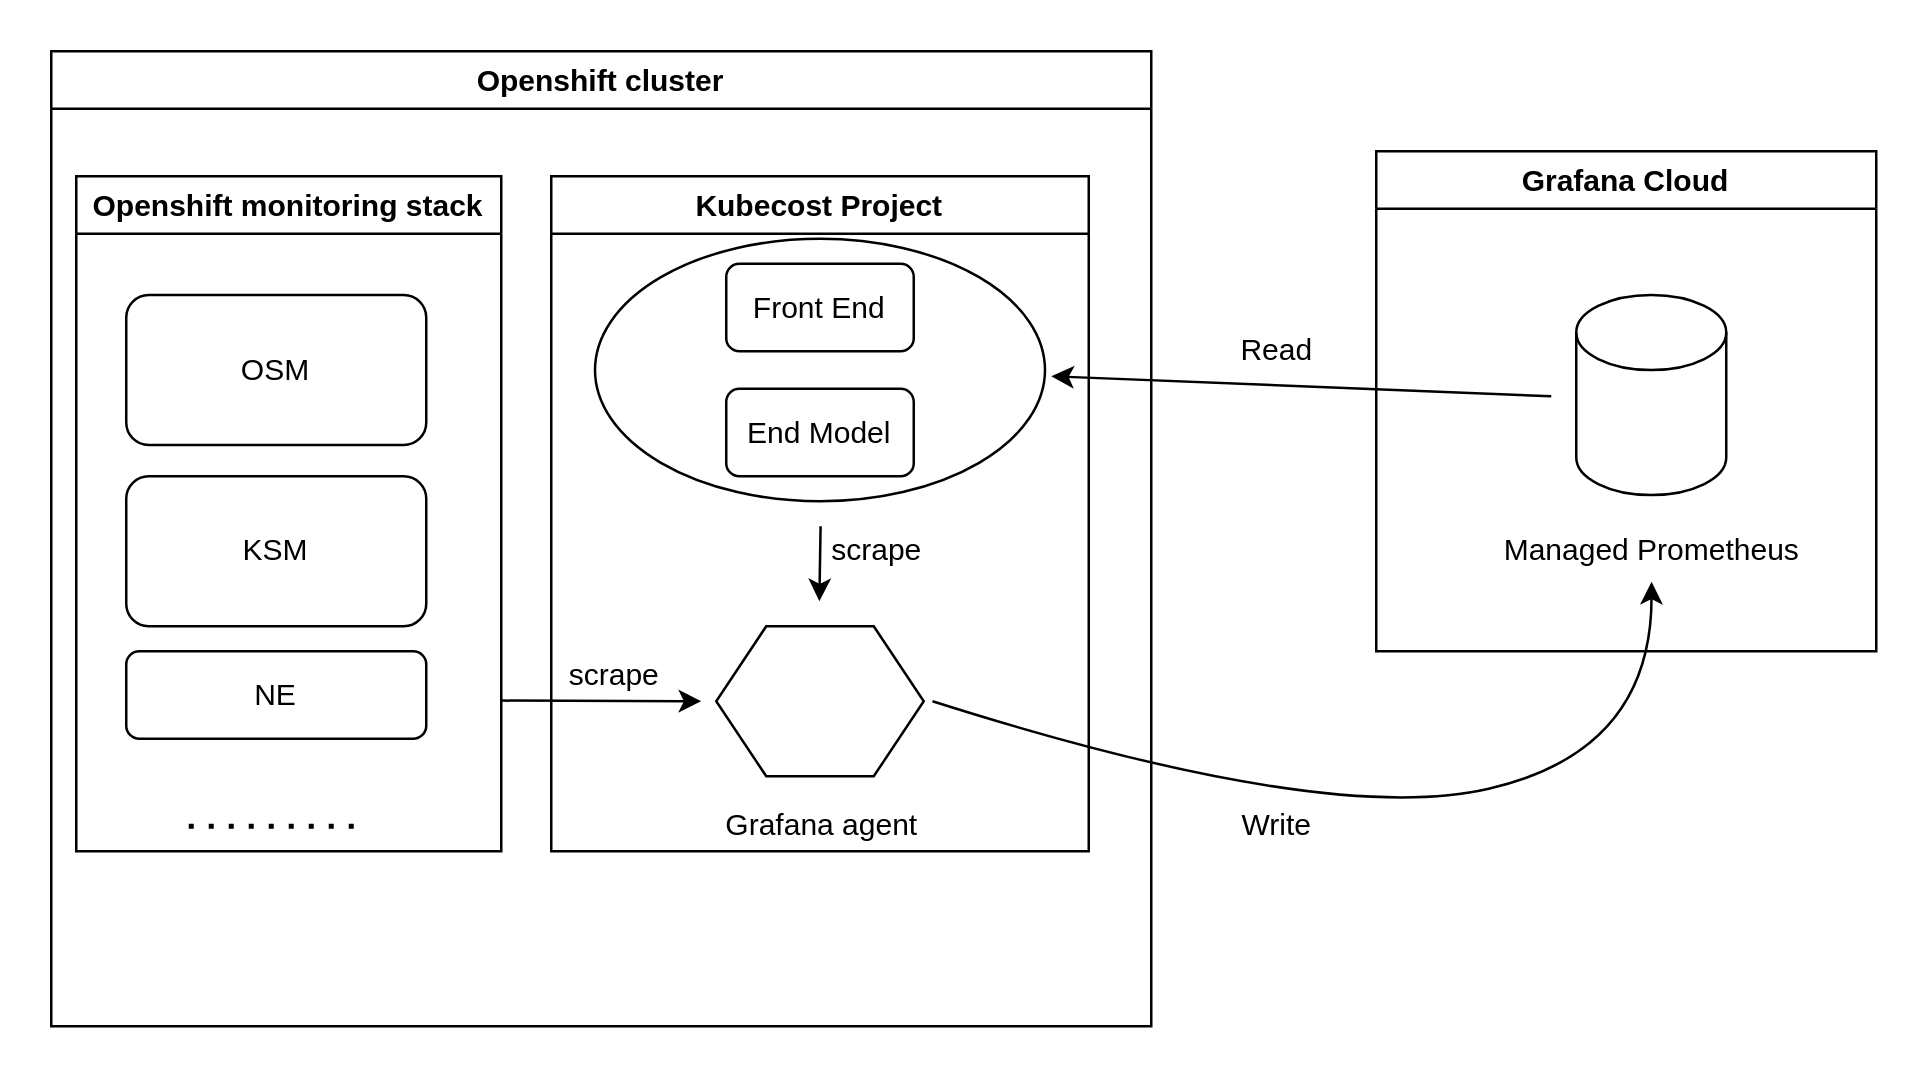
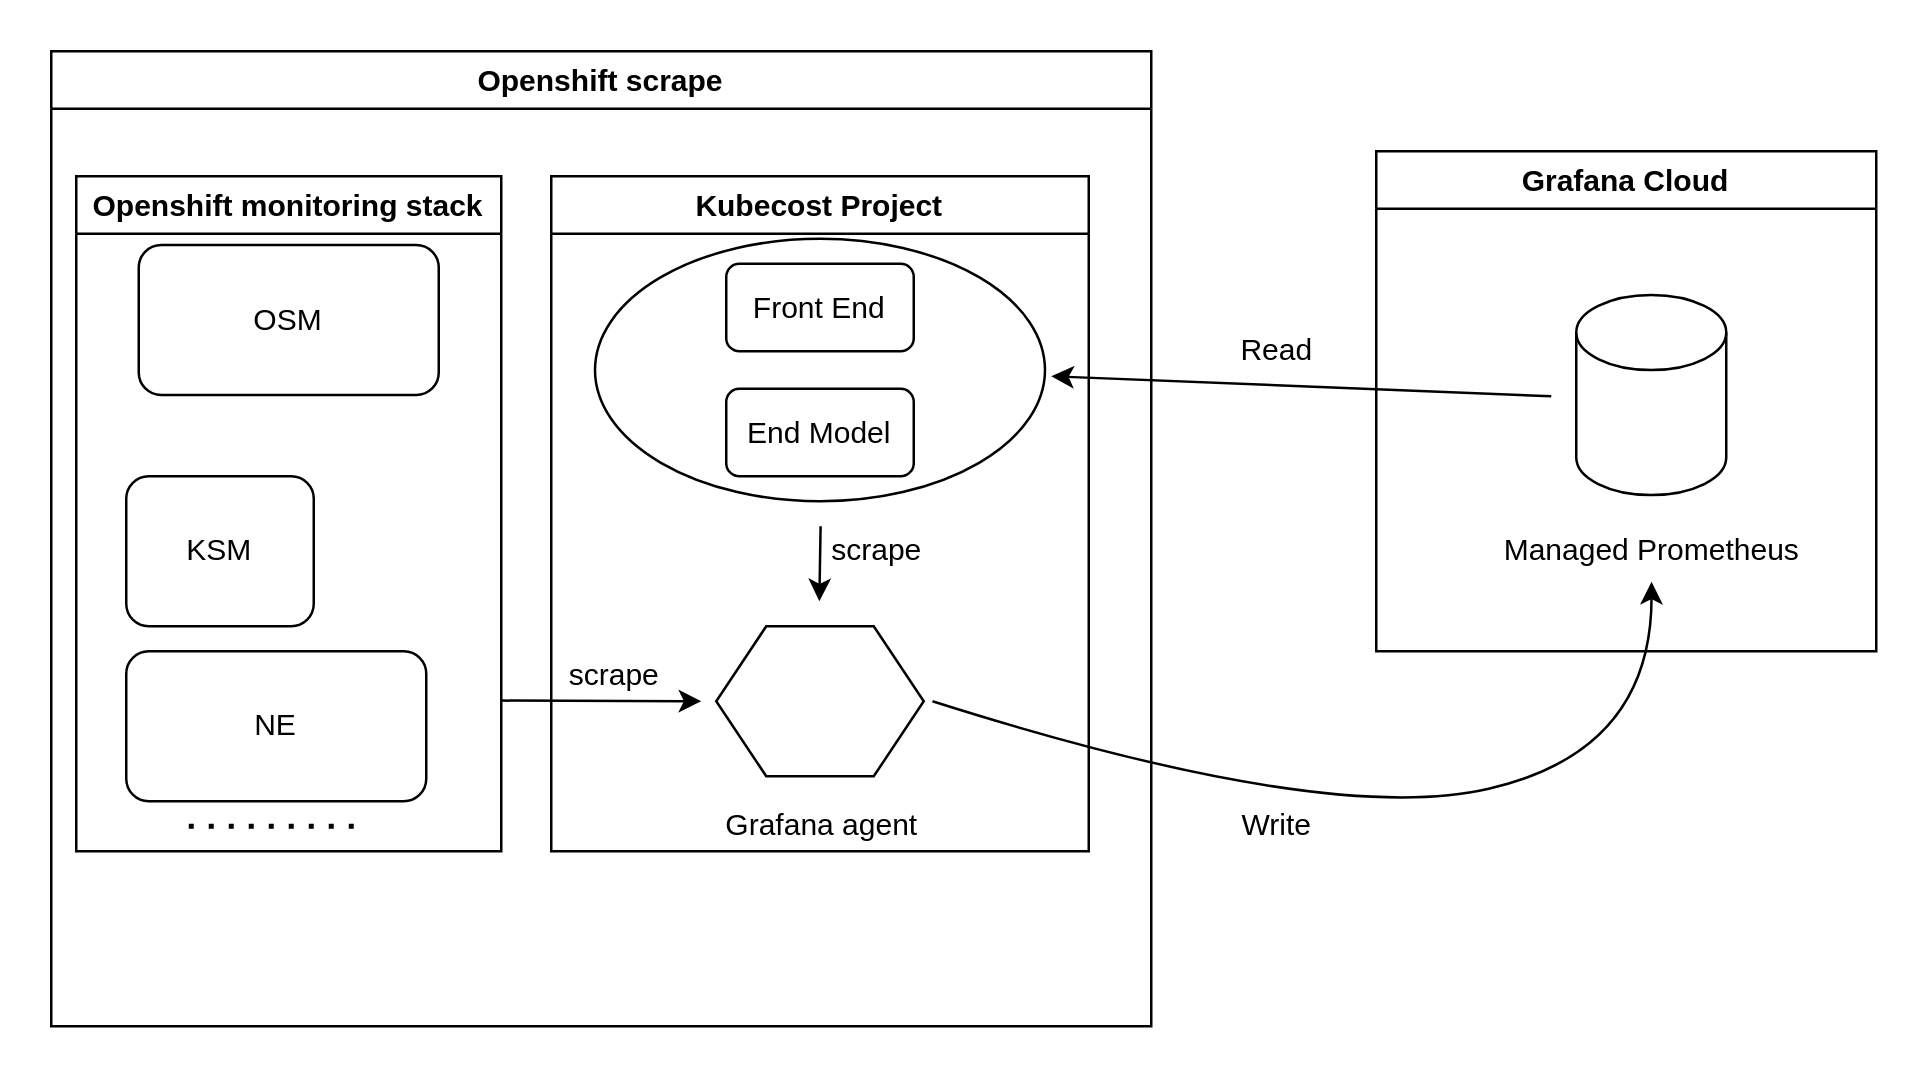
  <mxCell id="0" />
  <mxCell id="1" parent="0" />
- <mxCell id="2" value="Openshift cluster" style="swimlane;" parent="1" vertex="1"><mxGeometry x="20" y="20" width="440" height="390" as="geometry" /></mxCell>
+ <mxCell id="2" value="Openshift scrape" style="swimlane;" parent="1" vertex="1"><mxGeometry x="20" y="20" width="440" height="390" as="geometry" /></mxCell>
  <mxCell id="3" value="Kubecost Project" style="swimlane;" parent="2" vertex="1"><mxGeometry x="200" y="50" width="215" height="270" as="geometry" /></mxCell>
  <mxCell id="4" value="" style="ellipse;whiteSpace=wrap;html=1;" parent="3" vertex="1"><mxGeometry x="17.5" y="25" width="180" height="105" as="geometry" /></mxCell>
  <mxCell id="5" value="Front End" style="rounded=1;whiteSpace=wrap;html=1;" parent="3" vertex="1"><mxGeometry x="70" y="35" width="75" height="35" as="geometry" /></mxCell>
  <mxCell id="6" value="End Model" style="rounded=1;whiteSpace=wrap;html=1;" parent="3" vertex="1"><mxGeometry x="70" y="85" width="75" height="35" as="geometry" /></mxCell>
  <mxCell id="7" value="Grafana agent" style="text;html=1;align=center;verticalAlign=middle;resizable=0;points=[];autosize=1;strokeColor=none;fillColor=none;" parent="3" vertex="1"><mxGeometry x="62.5" y="250" width="90" height="20" as="geometry" /></mxCell>
  <mxCell id="8" value="" style="endArrow=classic;html=1;" parent="3" edge="1"><mxGeometry width="50" height="50" relative="1" as="geometry"><mxPoint x="107.74" y="140" as="sourcePoint" /><mxPoint x="107.24" y="170" as="targetPoint" /></mxGeometry></mxCell>
  <mxCell id="9" value="" style="shape=hexagon;perimeter=hexagonPerimeter2;whiteSpace=wrap;html=1;fixedSize=1;" vertex="1" parent="3"><mxGeometry x="66" y="180" width="83" height="60" as="geometry" /></mxCell>
  <mxCell id="10" value="" style="endArrow=classic;html=1;" edge="1" parent="3"><mxGeometry width="50" height="50" relative="1" as="geometry"><mxPoint x="-20" y="209.74" as="sourcePoint" /><mxPoint x="60" y="210" as="targetPoint" /></mxGeometry></mxCell>
  <mxCell id="11" value="" style="curved=1;endArrow=classic;html=1;entryX=0.501;entryY=1.111;entryDx=0;entryDy=0;entryPerimeter=0;" edge="1" parent="3" target="20"><mxGeometry width="50" height="50" relative="1" as="geometry"><mxPoint x="152.5" y="210" as="sourcePoint" /><mxPoint x="202.5" y="160" as="targetPoint" /><Array as="points"><mxPoint x="310" y="260" /><mxPoint x="440" y="230" /></Array></mxGeometry></mxCell>
  <mxCell id="12" value="scrape" style="text;html=1;align=center;verticalAlign=middle;resizable=0;points=[];autosize=1;strokeColor=none;fillColor=none;" vertex="1" parent="3"><mxGeometry y="190" width="50" height="20" as="geometry" /></mxCell>
  <mxCell id="13" value="Openshift monitoring stack" style="swimlane;" vertex="1" parent="2"><mxGeometry x="10" y="50" width="170" height="270" as="geometry" /></mxCell>
- <mxCell id="14" value="OSM" style="rounded=1;whiteSpace=wrap;html=1;" vertex="1" parent="13"><mxGeometry x="20" y="47.5" width="120" height="60" as="geometry" /></mxCell>
- <mxCell id="15" value="KSM" style="rounded=1;whiteSpace=wrap;html=1;" vertex="1" parent="13"><mxGeometry x="20" y="120" width="120" height="60" as="geometry" /></mxCell>
- <mxCell id="16" value="NE" style="rounded=1;whiteSpace=wrap;html=1;" vertex="1" parent="13"><mxGeometry x="20" y="190" width="120" height="35" as="geometry" /></mxCell>
+ <mxCell id="14" value="OSM" style="rounded=1;whiteSpace=wrap;html=1;" vertex="1" parent="13"><mxGeometry x="25" y="27.5" width="120" height="60" as="geometry" /></mxCell>
+ <mxCell id="15" value="KSM" style="rounded=1;whiteSpace=wrap;html=1;" vertex="1" parent="13"><mxGeometry x="20" y="120" width="75" height="60" as="geometry" /></mxCell>
+ <mxCell id="16" value="NE" style="rounded=1;whiteSpace=wrap;html=1;" vertex="1" parent="13"><mxGeometry x="20" y="190" width="120" height="60" as="geometry" /></mxCell>
  <mxCell id="17" value="" style="endArrow=none;dashed=1;html=1;dashPattern=1 3;strokeWidth=2;" edge="1" parent="13"><mxGeometry width="50" height="50" relative="1" as="geometry"><mxPoint x="45" y="260" as="sourcePoint" /><mxPoint x="115" y="260" as="targetPoint" /></mxGeometry></mxCell>
  <mxCell id="18" value="Grafana Cloud" style="swimlane;" vertex="1" parent="1"><mxGeometry x="550" y="60" width="200" height="200" as="geometry" /></mxCell>
  <mxCell id="19" value="" style="shape=cylinder3;whiteSpace=wrap;html=1;boundedLbl=1;backgroundOutline=1;size=15;" vertex="1" parent="18"><mxGeometry x="80" y="57.5" width="60" height="80" as="geometry" /></mxCell>
  <mxCell id="20" value="Managed Prometheus" style="text;html=1;align=center;verticalAlign=middle;resizable=0;points=[];autosize=1;strokeColor=none;fillColor=none;" vertex="1" parent="18"><mxGeometry x="45" y="150" width="130" height="20" as="geometry" /></mxCell>
  <mxCell id="21" value="scrape" style="text;html=1;align=center;verticalAlign=middle;resizable=0;points=[];autosize=1;strokeColor=none;fillColor=none;" vertex="1" parent="1"><mxGeometry x="325" y="210" width="50" height="20" as="geometry" /></mxCell>
  <mxCell id="22" style="edgeStyle=none;html=1;" edge="1" parent="1"><mxGeometry relative="1" as="geometry"><mxPoint x="420" y="150" as="targetPoint" /><mxPoint x="620" y="158" as="sourcePoint" /></mxGeometry></mxCell>
  <mxCell id="23" value="Write" style="text;html=1;align=center;verticalAlign=middle;resizable=0;points=[];autosize=1;strokeColor=none;fillColor=none;" vertex="1" parent="1"><mxGeometry x="490" y="320" width="40" height="20" as="geometry" /></mxCell>
  <mxCell id="24" value="Read" style="text;html=1;align=center;verticalAlign=middle;resizable=0;points=[];autosize=1;strokeColor=none;fillColor=none;" vertex="1" parent="1"><mxGeometry x="490" y="130" width="40" height="20" as="geometry" /></mxCell>
